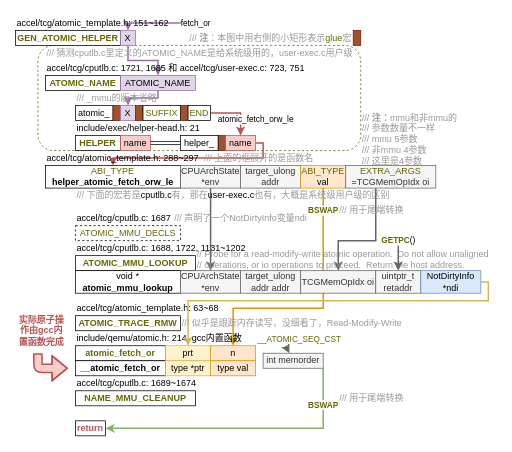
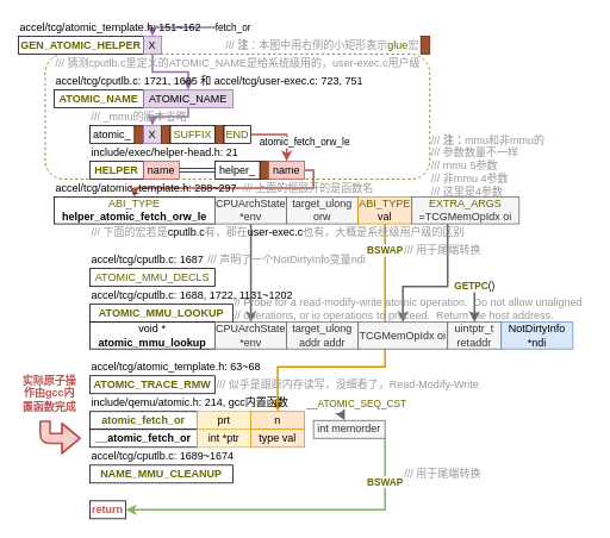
  <mxCell id="0" />
  <mxCell id="1" parent="0" />
  <mxCell id="2" value="" style="rounded=1;whiteSpace=wrap;html=1;fillColor=none;strokeColor=#666600;dashed=1;" parent="1" vertex="1"><mxGeometry x="50" y="60" width="430" height="140" as="geometry" /></mxCell>
  <mxCell id="3" value="&lt;font color=&quot;#999999&quot;&gt;/// &lt;b&gt;注&lt;/b&gt;：本图中用右侧的小矩形表示&lt;/font&gt;&lt;font color=&quot;#666600&quot;&gt;glue&lt;/font&gt;&lt;font color=&quot;#999999&quot;&gt;宏&lt;/font&gt;" style="text;html=1;align=left;verticalAlign=middle;resizable=0;points=[];;autosize=1;" parent="1" vertex="1"><mxGeometry x="250" y="40" width="230" height="20" as="geometry" /></mxCell>
  <mxCell id="4" value="&lt;font color=&quot;#666600&quot;&gt;&lt;b&gt;GEN_ATOMIC_HELPER&lt;/b&gt;&lt;/font&gt;" style="rounded=0;whiteSpace=wrap;html=1;" parent="1" vertex="1"><mxGeometry x="20" y="40" width="140" height="20" as="geometry" /></mxCell>
  <mxCell id="5" style="edgeStyle=orthogonalEdgeStyle;rounded=0;orthogonalLoop=1;jettySize=auto;html=1;strokeWidth=2;fillColor=#e1d5e7;strokeColor=#9673a6;" parent="1" source="6" target="9" edge="1"><mxGeometry relative="1" as="geometry" /></mxCell>
  <mxCell id="6" value="X" style="rounded=0;whiteSpace=wrap;html=1;fillColor=#e1d5e7;strokeColor=#9673a6;" parent="1" vertex="1"><mxGeometry x="160" y="40" width="20" height="20" as="geometry" /></mxCell>
  <mxCell id="7" value="&lt;font color=&quot;#666600&quot;&gt;&lt;b&gt;ATOMIC_NAME&lt;/b&gt;&lt;/font&gt;" style="rounded=0;whiteSpace=wrap;html=1;" parent="1" vertex="1"><mxGeometry x="60" y="100" width="100" height="20" as="geometry" /></mxCell>
  <mxCell id="8" style="edgeStyle=orthogonalEdgeStyle;rounded=0;orthogonalLoop=1;jettySize=auto;html=1;strokeWidth=2;fillColor=#e1d5e7;strokeColor=#9673a6;" parent="1" source="9" target="23" edge="1"><mxGeometry relative="1" as="geometry"><Array as="points"><mxPoint x="210" y="130" /><mxPoint x="170" y="130" /></Array></mxGeometry></mxCell>
  <mxCell id="9" value="ATOMIC_NAME" style="rounded=0;whiteSpace=wrap;html=1;fillColor=#e1d5e7;strokeColor=#9673a6;" parent="1" vertex="1"><mxGeometry x="160" y="100" width="100" height="20" as="geometry" /></mxCell>
  <mxCell id="10" value="accel/tcg/cputlb.c: 1721, 1685 和 accel/tcg/user-exec.c: 723, 751" style="text;html=1;align=left;verticalAlign=middle;resizable=0;points=[];;autosize=1;" parent="1" vertex="1"><mxGeometry x="60" y="80" width="360" height="20" as="geometry" /></mxCell>
  <mxCell id="11" value="&lt;font color=&quot;#999999&quot;&gt;/// 猜测cputlb.c里定义的ATOMIC_NAME是给系统级用的，user-exec.c用户级&lt;/font&gt;" style="text;html=1;align=left;verticalAlign=middle;resizable=0;points=[];;autosize=1;" parent="1" vertex="1"><mxGeometry x="60" y="60" width="420" height="20" as="geometry" /></mxCell>
  <mxCell id="12" value="" style="rounded=0;whiteSpace=wrap;html=1;fillColor=#a0522d;strokeColor=#6D1F00;fontColor=#ffffff;" parent="1" vertex="1"><mxGeometry x="290" y="180" width="10" height="20" as="geometry" /></mxCell>
  <mxCell id="13" value="" style="rounded=0;whiteSpace=wrap;html=1;fillColor=#a0522d;strokeColor=#6D1F00;fontColor=#ffffff;" parent="1" vertex="1"><mxGeometry x="470" y="40" width="10" height="20" as="geometry" /></mxCell>
  <mxCell id="14" value="&lt;font color=&quot;#666600&quot;&gt;&lt;b&gt;HELPER&lt;/b&gt;&lt;/font&gt;" style="rounded=0;whiteSpace=wrap;html=1;" parent="1" vertex="1"><mxGeometry x="100" y="180" width="60" height="20" as="geometry" /></mxCell>
  <mxCell id="15" value="helper_" style="rounded=0;whiteSpace=wrap;html=1;" parent="1" vertex="1"><mxGeometry x="240" y="180" width="50" height="20" as="geometry" /></mxCell>
  <mxCell id="16" value="include/exec/helper-head.h: 21" style="text;html=1;align=left;verticalAlign=middle;resizable=0;points=[];;autosize=1;" parent="1" vertex="1"><mxGeometry x="100" y="160" width="180" height="20" as="geometry" /></mxCell>
  <mxCell id="17" value="name" style="rounded=0;whiteSpace=wrap;html=1;fillColor=#f8cecc;strokeColor=#b85450;" parent="1" vertex="1"><mxGeometry x="160" y="180" width="40" height="20" as="geometry" /></mxCell>
  <mxCell id="18" value="" style="shape=link;html=1;" parent="1" source="17" target="15" edge="1"><mxGeometry width="50" height="50" relative="1" as="geometry"><mxPoint x="200" y="400" as="sourcePoint" /><mxPoint x="250" y="350" as="targetPoint" /></mxGeometry></mxCell>
  <mxCell id="19" style="edgeStyle=orthogonalEdgeStyle;rounded=0;orthogonalLoop=1;jettySize=auto;html=1;strokeWidth=2;fillColor=#f8cecc;strokeColor=#b85450;" parent="1" source="20" target="31" edge="1"><mxGeometry relative="1" as="geometry"><mxPoint x="139.882" y="220" as="targetPoint" /><Array as="points"><mxPoint x="350" y="190" /><mxPoint x="350" y="210" /><mxPoint x="150" y="210" /></Array></mxGeometry></mxCell>
  <mxCell id="20" value="name" style="rounded=0;whiteSpace=wrap;html=1;fillColor=#f8cecc;strokeColor=#b85450;" parent="1" vertex="1"><mxGeometry x="300" y="180" width="40" height="20" as="geometry" /></mxCell>
  <mxCell id="21" value="atomic_" style="rounded=0;whiteSpace=wrap;html=1;" parent="1" vertex="1"><mxGeometry x="100" y="140" width="50" height="20" as="geometry" /></mxCell>
  <mxCell id="22" value="" style="rounded=0;whiteSpace=wrap;html=1;fillColor=#a0522d;strokeColor=#6D1F00;fontColor=#ffffff;" parent="1" vertex="1"><mxGeometry x="150" y="140" width="10" height="20" as="geometry" /></mxCell>
  <mxCell id="23" value="X" style="rounded=0;whiteSpace=wrap;html=1;fillColor=#e1d5e7;strokeColor=#9673a6;" parent="1" vertex="1"><mxGeometry x="160" y="140" width="20" height="20" as="geometry" /></mxCell>
  <mxCell id="24" value="" style="rounded=0;whiteSpace=wrap;html=1;fillColor=#a0522d;strokeColor=#6D1F00;fontColor=#ffffff;" parent="1" vertex="1"><mxGeometry x="240" y="140" width="10" height="20" as="geometry" /></mxCell>
  <mxCell id="25" value="" style="rounded=0;whiteSpace=wrap;html=1;fillColor=#a0522d;strokeColor=#6D1F00;fontColor=#ffffff;" parent="1" vertex="1"><mxGeometry x="180" y="140" width="10" height="20" as="geometry" /></mxCell>
  <mxCell id="26" value="&lt;font color=&quot;#666600&quot;&gt;SUFFIX&lt;/font&gt;" style="rounded=0;whiteSpace=wrap;html=1;" parent="1" vertex="1"><mxGeometry x="190" y="140" width="50" height="20" as="geometry" /></mxCell>
  <mxCell id="27" value="atomic_fetch_orw_le" style="edgeStyle=orthogonalEdgeStyle;rounded=0;orthogonalLoop=1;jettySize=auto;html=1;strokeWidth=2;fillColor=#f8cecc;strokeColor=#b85450;" parent="1" source="28" target="20" edge="1"><mxGeometry x="0.152" y="-22" relative="1" as="geometry"><mxPoint x="42" y="9" as="offset" /></mxGeometry></mxCell>
  <mxCell id="28" value="&lt;font color=&quot;#666600&quot;&gt;END&lt;/font&gt;" style="rounded=0;whiteSpace=wrap;html=1;" parent="1" vertex="1"><mxGeometry x="250" y="140" width="30" height="20" as="geometry" /></mxCell>
  <mxCell id="29" value="&lt;font color=&quot;#999999&quot;&gt;/// _mmu的版本省略&lt;/font&gt;" style="text;html=1;align=left;verticalAlign=middle;resizable=0;points=[];;autosize=1;" parent="1" vertex="1"><mxGeometry x="100" y="120" width="120" height="20" as="geometry" /></mxCell>
  <mxCell id="30" value="&lt;font color=&quot;#999999&quot;&gt;/// 上面的框展开的是函数名&lt;/font&gt;" style="text;html=1;align=left;verticalAlign=middle;resizable=0;points=[];;autosize=1;" parent="1" vertex="1"><mxGeometry x="270" y="200" width="160" height="20" as="geometry" /></mxCell>
  <mxCell id="31" value="&lt;font color=&quot;#666600&quot;&gt;ABI_TYPE&lt;/font&gt; &lt;b&gt;helper_atomic_fetch_orw_le&lt;/b&gt;" style="rounded=0;whiteSpace=wrap;html=1;strokeColor=#000000;fillColor=#ffffff;" parent="1" vertex="1"><mxGeometry x="60" y="220" width="180" height="30" as="geometry" /></mxCell>
  <mxCell id="32" style="edgeStyle=orthogonalEdgeStyle;rounded=0;orthogonalLoop=1;jettySize=auto;html=1;strokeWidth=2;fillColor=#f5f5f5;strokeColor=#666666;" parent="1" source="33" target="57" edge="1"><mxGeometry relative="1" as="geometry" /></mxCell>
  <mxCell id="33" value="CPUArchState *env" style="rounded=0;whiteSpace=wrap;html=1;strokeColor=#666666;fillColor=#f5f5f5;fontColor=#333333;" parent="1" vertex="1"><mxGeometry x="240" y="220" width="80" height="30" as="geometry" /></mxCell>
- <mxCell id="34" value="target_ulong addr" style="rounded=0;whiteSpace=wrap;html=1;strokeColor=#666666;fillColor=#f5f5f5;fontColor=#333333;" parent="1" vertex="1"><mxGeometry x="320" y="220" width="80" height="30" as="geometry" /></mxCell>
+ <mxCell id="34" value="target_ulong orw" style="rounded=0;whiteSpace=wrap;html=1;strokeColor=#666666;fillColor=#f5f5f5;fontColor=#333333;" parent="1" vertex="1"><mxGeometry x="320" y="220" width="80" height="30" as="geometry" /></mxCell>
  <mxCell id="35" value="&lt;b&gt;&lt;font color=&quot;#666600&quot;&gt;BSWAP&lt;/font&gt;&lt;/b&gt;" style="edgeStyle=orthogonalEdgeStyle;rounded=0;orthogonalLoop=1;jettySize=auto;html=1;strokeWidth=2;fillColor=#ffe6cc;strokeColor=#d79b00;" parent="1" source="36" target="46" edge="1"><mxGeometry x="-0.818" relative="1" as="geometry"><Array as="points"><mxPoint x="430" y="410" /><mxPoint x="310" y="410" /></Array><mxPoint as="offset" /></mxGeometry></mxCell>
  <mxCell id="36" value="&lt;font color=&quot;#666600&quot;&gt;ABI_TYPE &lt;/font&gt;val" style="rounded=0;whiteSpace=wrap;html=1;strokeColor=#d79b00;fillColor=#ffe6cc;" parent="1" vertex="1"><mxGeometry x="400" y="220" width="60" height="30" as="geometry" /></mxCell>
  <mxCell id="37" value="&lt;b&gt;&lt;font color=&quot;#666600&quot;&gt;ATOMIC_TRACE_RMW&lt;/font&gt;&lt;/b&gt;" style="rounded=0;whiteSpace=wrap;html=1;strokeColor=#000000;fillColor=#ffffff;" parent="1" vertex="1"><mxGeometry x="100" y="420" width="140" height="20" as="geometry" /></mxCell>
  <mxCell id="38" value="&lt;b&gt;&lt;font color=&quot;#666600&quot;&gt;NAME_MMU_CLEANUP&lt;/font&gt;&lt;/b&gt;" style="rounded=0;whiteSpace=wrap;html=1;strokeColor=#000000;fillColor=#ffffff;" parent="1" vertex="1"><mxGeometry x="100" y="520" width="160" height="20" as="geometry" /></mxCell>
  <mxCell id="39" value="accel/tcg/atomic_template.h: 63~68" style="text;html=1;align=left;verticalAlign=middle;resizable=0;points=[];;autosize=1;" parent="1" vertex="1"><mxGeometry x="100" y="400" width="200" height="20" as="geometry" /></mxCell>
  <mxCell id="40" value="&lt;font color=&quot;#999999&quot;&gt;/// 似乎是跟踪内存读写，没细看了，Read-Modify-Write&lt;/font&gt;" style="text;html=1;align=left;verticalAlign=middle;resizable=0;points=[];;autosize=1;" parent="1" vertex="1"><mxGeometry x="240" y="420" width="310" height="20" as="geometry" /></mxCell>
  <mxCell id="41" value="accel/tcg/cputlb.c: 1689~1674" style="text;html=1;align=left;verticalAlign=middle;resizable=0;points=[];;autosize=1;" parent="1" vertex="1"><mxGeometry x="100" y="500" width="170" height="20" as="geometry" /></mxCell>
  <mxCell id="42" value="&lt;font color=&quot;#999999&quot;&gt;/// 下面的宏若是&lt;/font&gt;cputlb.c&lt;font color=&quot;#999999&quot;&gt;有，那在&lt;/font&gt;&lt;span style=&quot;text-align: center&quot;&gt;user-exec.c&lt;font color=&quot;#999999&quot;&gt;也有，大概是系统级用户级的区别&lt;/font&gt;&lt;/span&gt;" style="text;html=1;align=left;verticalAlign=middle;resizable=0;points=[];;autosize=1;" parent="1" vertex="1"><mxGeometry x="100" y="250" width="430" height="20" as="geometry" /></mxCell>
  <mxCell id="43" value="&lt;b&gt;&lt;font color=&quot;#666600&quot;&gt;atomic_fetch_or&lt;/font&gt;&lt;/b&gt;" style="rounded=0;whiteSpace=wrap;html=1;strokeColor=#000000;fillColor=#ffffff;" parent="1" vertex="1"><mxGeometry x="100" y="460" width="120" height="20" as="geometry" /></mxCell>
  <mxCell id="44" value="fetch_or" style="endArrow=classic;html=1;strokeWidth=2;fillColor=#e1d5e7;strokeColor=#9673a6;" parent="1" target="6" edge="1"><mxGeometry x="-1" width="50" height="50" relative="1" as="geometry"><mxPoint x="260" y="30" as="sourcePoint" /><mxPoint x="10" y="130" as="targetPoint" /><Array as="points"><mxPoint x="170" y="30" /></Array><mxPoint as="offset" /></mxGeometry></mxCell>
  <mxCell id="45" value="prt" style="rounded=0;whiteSpace=wrap;html=1;strokeColor=#d6b656;fillColor=#fff2cc;" parent="1" vertex="1"><mxGeometry x="220" y="460" width="60" height="20" as="geometry" /></mxCell>
  <mxCell id="46" value="n" style="rounded=0;whiteSpace=wrap;html=1;strokeColor=#d79b00;fillColor=#ffe6cc;" parent="1" vertex="1"><mxGeometry x="280" y="460" width="60" height="20" as="geometry" /></mxCell>
  <mxCell id="47" value="include/qemu/atomic.h: 214, gcc内置函数" style="text;html=1;align=left;verticalAlign=middle;resizable=0;points=[];;autosize=1;" parent="1" vertex="1"><mxGeometry x="100" y="440" width="240" height="20" as="geometry" /></mxCell>
  <mxCell id="48" value="accel/tcg/atomic_template.h: 288~297" style="text;html=1;align=left;verticalAlign=middle;resizable=0;points=[];;autosize=1;" parent="1" vertex="1"><mxGeometry x="60" y="200" width="220" height="20" as="geometry" /></mxCell>
  <mxCell id="49" style="edgeStyle=orthogonalEdgeStyle;rounded=0;orthogonalLoop=1;jettySize=auto;html=1;strokeWidth=2;fillColor=#f5f5f5;strokeColor=#666666;" parent="1" source="50" target="59" edge="1"><mxGeometry relative="1" as="geometry"><Array as="points"><mxPoint x="500" y="320" /><mxPoint x="450" y="320" /></Array></mxGeometry></mxCell>
  <mxCell id="50" value="&lt;span style=&quot;white-space: normal&quot;&gt;&lt;font color=&quot;#666600&quot;&gt;EXTRA_ARGS&lt;/font&gt;&lt;br&gt;=TCGMemOpIdx oi&lt;br&gt;&lt;/span&gt;" style="rounded=0;whiteSpace=wrap;html=1;strokeColor=#666666;fillColor=#f5f5f5;fontColor=#333333;" parent="1" vertex="1"><mxGeometry x="460" y="220" width="120" height="30" as="geometry" /></mxCell>
- <mxCell id="51" value="&lt;font color=&quot;#666600&quot;&gt;ATOMIC_MMU_DECLS&lt;/font&gt;" style="rounded=0;whiteSpace=wrap;html=1;dashed=1;" parent="1" vertex="1"><mxGeometry x="100" y="300" width="140" height="20" as="geometry" /></mxCell>
+ <mxCell id="51" value="&lt;font color=&quot;#666600&quot;&gt;ATOMIC_MMU_DECLS&lt;/font&gt;" style="rounded=0;whiteSpace=wrap;html=1;" parent="1" vertex="1"><mxGeometry x="100" y="300" width="140" height="20" as="geometry" /></mxCell>
  <mxCell id="52" value="&lt;font color=&quot;#999999&quot;&gt;/// 声明了一个NotDirtyInfo变量ndi&lt;/font&gt;" style="text;html=1;align=left;verticalAlign=middle;resizable=0;points=[];;autosize=1;" parent="1" vertex="1"><mxGeometry x="230" y="280" width="190" height="20" as="geometry" /></mxCell>
  <mxCell id="53" value="accel/tcg/cputlb.c: 1687" style="text;html=1;align=left;verticalAlign=middle;resizable=0;points=[];;autosize=1;" parent="1" vertex="1"><mxGeometry x="100" y="280" width="140" height="20" as="geometry" /></mxCell>
  <mxCell id="54" value="&lt;b&gt;&lt;font color=&quot;#666600&quot;&gt;ATOMIC_MMU_LOOKUP&lt;/font&gt;&lt;/b&gt;" style="rounded=0;whiteSpace=wrap;html=1;strokeColor=#000000;fillColor=#ffffff;" parent="1" vertex="1"><mxGeometry x="100" y="340" width="160" height="20" as="geometry" /></mxCell>
  <mxCell id="55" value="void * &lt;b&gt;atomic_mmu_lookup&lt;/b&gt;" style="rounded=0;whiteSpace=wrap;html=1;strokeColor=#000000;fillColor=#ffffff;" parent="1" vertex="1"><mxGeometry x="100" y="360" width="140" height="30" as="geometry" /></mxCell>
  <mxCell id="56" value="accel/tcg/cputlb.c: 1688, 1722, 1131~1202" style="text;html=1;align=left;verticalAlign=middle;resizable=0;points=[];;autosize=1;" parent="1" vertex="1"><mxGeometry x="100" y="320" width="240" height="20" as="geometry" /></mxCell>
  <mxCell id="57" value="CPUArchState *env" style="rounded=0;whiteSpace=wrap;html=1;strokeColor=#666666;fillColor=#f5f5f5;fontColor=#333333;" parent="1" vertex="1"><mxGeometry x="240" y="360" width="80" height="30" as="geometry" /></mxCell>
  <mxCell id="58" value="target_ulong addr addr" style="rounded=0;whiteSpace=wrap;html=1;strokeColor=#666666;fillColor=#f5f5f5;fontColor=#333333;" parent="1" vertex="1"><mxGeometry x="320" y="360" width="80" height="30" as="geometry" /></mxCell>
  <mxCell id="59" value="TCGMemOpIdx oi" style="rounded=0;whiteSpace=wrap;html=1;strokeColor=#666666;fillColor=#f5f5f5;fontColor=#333333;" parent="1" vertex="1"><mxGeometry x="400" y="360" width="100" height="30" as="geometry" /></mxCell>
  <mxCell id="60" value="uintptr_t retaddr" style="rounded=0;whiteSpace=wrap;html=1;strokeColor=#666666;fillColor=#f5f5f5;fontColor=#333333;" parent="1" vertex="1"><mxGeometry x="500" y="360" width="60" height="30" as="geometry" /></mxCell>
- <mxCell id="61" style="edgeStyle=orthogonalEdgeStyle;rounded=0;orthogonalLoop=1;jettySize=auto;html=1;strokeWidth=2;fillColor=#fff2cc;strokeColor=#d6b656;" parent="1" source="62" target="45" edge="1"><mxGeometry relative="1" as="geometry"><Array as="points"><mxPoint x="650" y="375" /><mxPoint x="650" y="400" /><mxPoint x="250" y="400" /></Array></mxGeometry></mxCell>
  <mxCell id="62" value="NotDirtyInfo *ndi" style="rounded=0;whiteSpace=wrap;html=1;strokeColor=#6c8ebf;fillColor=#dae8fc;" parent="1" vertex="1"><mxGeometry x="560" y="360" width="80" height="30" as="geometry" /></mxCell>
  <mxCell id="63" value="&lt;font color=&quot;#999999&quot;&gt;// Probe for a read-modify-write atomic operation.&amp;nbsp; Do not allow unaligned&lt;br&gt;// operations, or io operations to proceed.&amp;nbsp; Return the host address.&lt;/font&gt;" style="text;html=1;align=left;verticalAlign=middle;resizable=0;points=[];;autosize=1;" parent="1" vertex="1"><mxGeometry x="260" y="330" width="400" height="30" as="geometry" /></mxCell>
  <mxCell id="64" value="&lt;b&gt;__atomic_fetch_or&lt;/b&gt;" style="rounded=0;whiteSpace=wrap;html=1;strokeColor=#000000;fillColor=#ffffff;" parent="1" vertex="1"><mxGeometry x="100" y="480" width="120" height="20" as="geometry" /></mxCell>
- <mxCell id="65" value="type *ptr" style="rounded=0;whiteSpace=wrap;html=1;strokeColor=#d6b656;fillColor=#fff2cc;" parent="1" vertex="1"><mxGeometry x="220" y="480" width="60" height="20" as="geometry" /></mxCell>
+ <mxCell id="65" value="int *ptr" style="rounded=0;whiteSpace=wrap;html=1;strokeColor=#d6b656;fillColor=#fff2cc;" parent="1" vertex="1"><mxGeometry x="220" y="480" width="60" height="20" as="geometry" /></mxCell>
  <mxCell id="66" value="type val" style="rounded=0;whiteSpace=wrap;html=1;strokeColor=#d79b00;fillColor=#ffe6cc;" parent="1" vertex="1"><mxGeometry x="280" y="480" width="60" height="20" as="geometry" /></mxCell>
  <mxCell id="67" value="&lt;b&gt;&lt;font color=&quot;#666600&quot;&gt;BSWAP&lt;/font&gt;&lt;/b&gt;" style="edgeStyle=orthogonalEdgeStyle;rounded=0;orthogonalLoop=1;jettySize=auto;html=1;strokeWidth=2;fillColor=#d5e8d4;strokeColor=#82b366;" parent="1" source="68" target="71" edge="1"><mxGeometry x="-0.737" relative="1" as="geometry"><Array as="points"><mxPoint x="430" y="490" /><mxPoint x="430" y="570" /></Array><mxPoint as="offset" /></mxGeometry></mxCell>
  <mxCell id="68" value="int memorder" style="rounded=0;whiteSpace=wrap;html=1;strokeColor=#666666;fillColor=#f5f5f5;fontColor=#333333;" parent="1" vertex="1"><mxGeometry x="350" y="470" width="80" height="20" as="geometry" /></mxCell>
  <mxCell id="69" value="&lt;font color=&quot;#666600&quot;&gt;__ATOMIC_SEQ_CST&lt;/font&gt;" style="endArrow=classic;html=1;strokeWidth=2;fillColor=#f5f5f5;strokeColor=#666666;" parent="1" target="68" edge="1"><mxGeometry x="-1" y="20" width="50" height="50" relative="1" as="geometry"><mxPoint x="380" y="460" as="sourcePoint" /><mxPoint x="420" y="530" as="targetPoint" /><mxPoint as="offset" /></mxGeometry></mxCell>
  <mxCell id="70" value="&lt;font color=&quot;#999999&quot;&gt;/// 用于尾端转换&lt;/font&gt;" style="text;html=1;align=left;verticalAlign=middle;resizable=0;points=[];;autosize=1;" parent="1" vertex="1"><mxGeometry x="450" y="270" width="100" height="20" as="geometry" /></mxCell>
  <mxCell id="71" value="&lt;b&gt;&lt;font color=&quot;#b85450&quot;&gt;return&lt;/font&gt;&lt;/b&gt;" style="rounded=0;whiteSpace=wrap;html=1;strokeColor=#000000;fillColor=#ffffff;" parent="1" vertex="1"><mxGeometry x="100" y="560" width="40" height="20" as="geometry" /></mxCell>
  <mxCell id="72" value="&lt;font color=&quot;#999999&quot;&gt;/// 用于尾端转换&lt;/font&gt;" style="text;html=1;align=left;verticalAlign=middle;resizable=0;points=[];;autosize=1;" parent="1" vertex="1"><mxGeometry x="450" y="520" width="100" height="20" as="geometry" /></mxCell>
  <mxCell id="73" value="accel/tcg/atomic_template.h: 151~162" style="text;html=1;align=left;verticalAlign=middle;resizable=0;points=[];;autosize=1;" parent="1" vertex="1"><mxGeometry x="20" y="20" width="220" height="20" as="geometry" /></mxCell>
  <mxCell id="74" value="" style="shape=flexArrow;endArrow=classic;html=1;strokeWidth=2;fillColor=#f8cecc;strokeColor=#b85450;" parent="1" edge="1"><mxGeometry width="50" height="50" relative="1" as="geometry"><mxPoint x="50" y="470" as="sourcePoint" /><mxPoint x="90" y="490" as="targetPoint" /><Array as="points"><mxPoint x="50" y="490" /></Array></mxGeometry></mxCell>
  <mxCell id="75" value="&lt;font color=&quot;#b85450&quot;&gt;&lt;b&gt;实际原子操作由gcc内置函数完成&lt;/b&gt;&lt;/font&gt;" style="text;html=1;strokeColor=none;fillColor=none;align=center;verticalAlign=middle;whiteSpace=wrap;rounded=0;" parent="1" vertex="1"><mxGeometry x="20" y="420" width="70" height="40" as="geometry" /></mxCell>
  <mxCell id="76" value="&lt;font color=&quot;#666600&quot;&gt;&lt;b&gt;GETPC&lt;/b&gt;&lt;/font&gt;()" style="endArrow=classic;html=1;strokeWidth=2;fillColor=#f5f5f5;strokeColor=#666666;" parent="1" target="60" edge="1"><mxGeometry x="-1" width="50" height="50" relative="1" as="geometry"><mxPoint x="530" y="320" as="sourcePoint" /><mxPoint x="560" y="420" as="targetPoint" /><mxPoint as="offset" /></mxGeometry></mxCell>
  <mxCell id="77" value="&lt;span style=&quot;color: rgb(153 , 153 , 153)&quot;&gt;///&amp;nbsp;&lt;/span&gt;&lt;b style=&quot;color: rgb(153 , 153 , 153)&quot;&gt;注：&lt;/b&gt;&lt;span style=&quot;color: rgb(153 , 153 , 153)&quot;&gt;mmu和非mmu的&lt;br&gt;/// 参数数量不一样&lt;/span&gt;&lt;font color=&quot;#999999&quot;&gt;&lt;br&gt;/// mmu 5参数&lt;br&gt;/// 非mmu 4参数&lt;br&gt;/// 这里是4参数&lt;br&gt;&lt;/font&gt;" style="text;html=1;align=left;verticalAlign=middle;resizable=0;points=[];;autosize=1;" parent="1" vertex="1"><mxGeometry x="480" y="150" width="140" height="70" as="geometry" /></mxCell>
